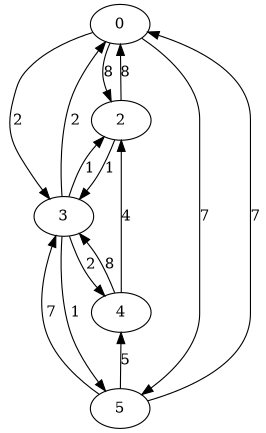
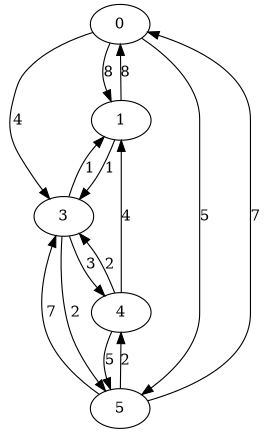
  digraph {
    0
-   2
+   2 [label=1]
    3
    5
    4
    0 -> 2 [label=8]
-   0 -> 3 [label=2]
-   0 -> 5 [label=7]
+   0 -> 3 [label=4]
+   0 -> 5 [label=5]
    2 -> 0 [label=8]
    2 -> 3 [label=1]
-   3 -> 0 [label=2]
    3 -> 2 [label=1]
-   3 -> 5 [label=1]
-   3 -> 4 [label=2]
+   3 -> 5 [label=2]
+   3 -> 4 [label=3]
    5 -> 0 [label=7]
    5 -> 3 [label=7]
-   5 -> 4 [label=5]
+   5 -> 4 [label=2]
    4 -> 2 [label=4]
-   4 -> 3 [label=8]
+   4 -> 3 [label=2]
+   4 -> 5 [label=5]
  }
